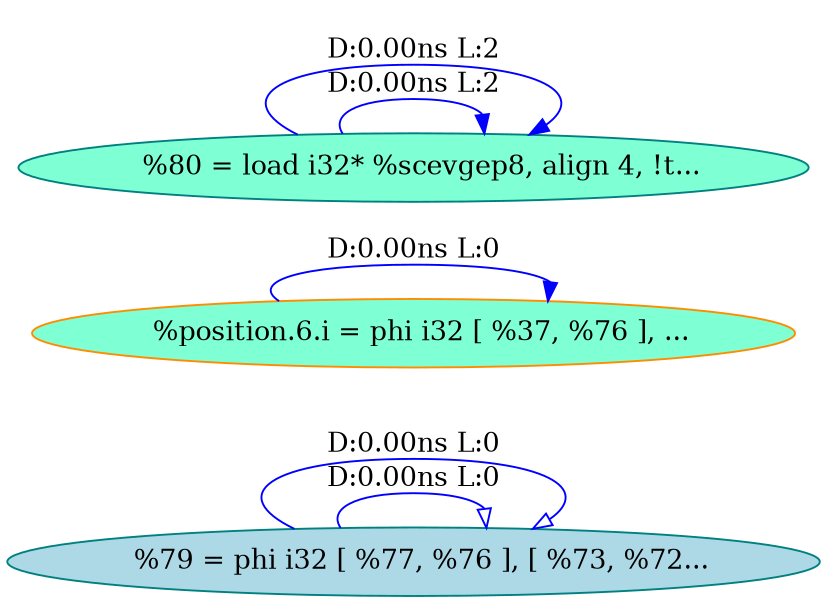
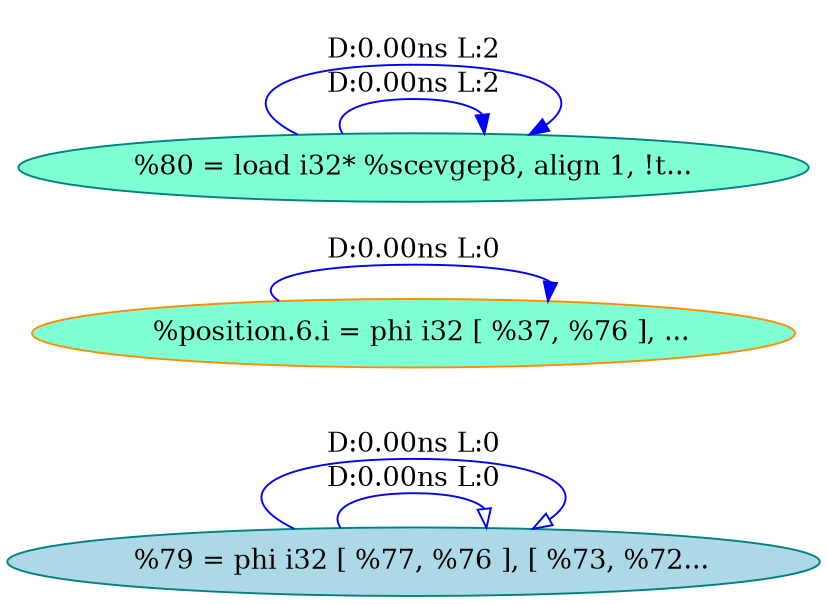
  digraph {
    rankdir=LR
    node [color=teal fillcolor=aquamarine style=filled]
    edge [arrowhead=normal color=blue]
    n1 [fillcolor=lightblue label="  %79 = phi i32 [ %77, %76 ], [ %73, %72..."]
    n2 [color=darkorange label="  %position.6.i = phi i32 [ %37, %76 ], ..."]
-   n3 [label="  %80 = load i32* %scevgep8, align 4, !t..."]
+   n3 [label="%80 = load i32* %scevgep8, align 1, !t..."]
    n1 -> n1 [arrowhead=onormal label="D:0.00ns L:0"]
    n1 -> n1 [arrowhead=onormal label="D:0.00ns L:0"]
    n2 -> n2 [label="D:0.00ns L:0"]
    n3 -> n3 [label="D:0.00ns L:2"]
    n3 -> n3 [label="D:0.00ns L:2"]
  }
